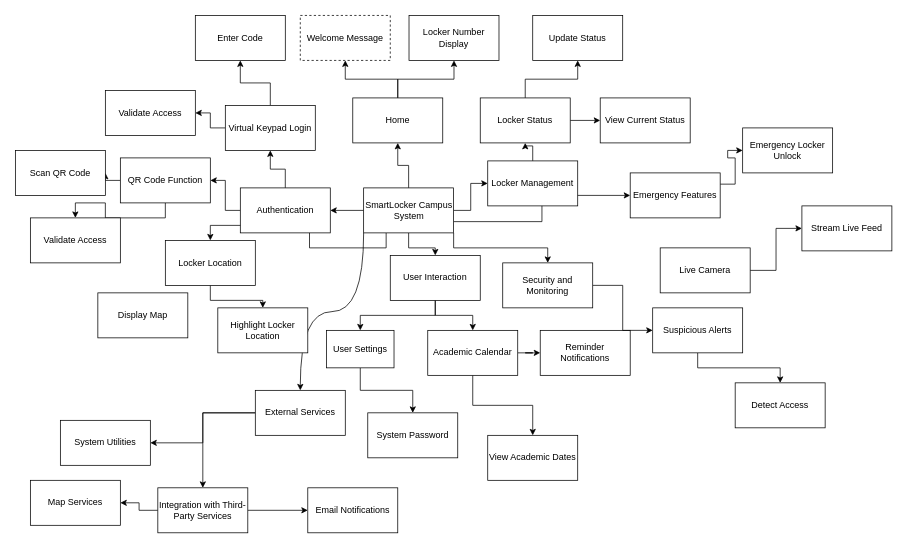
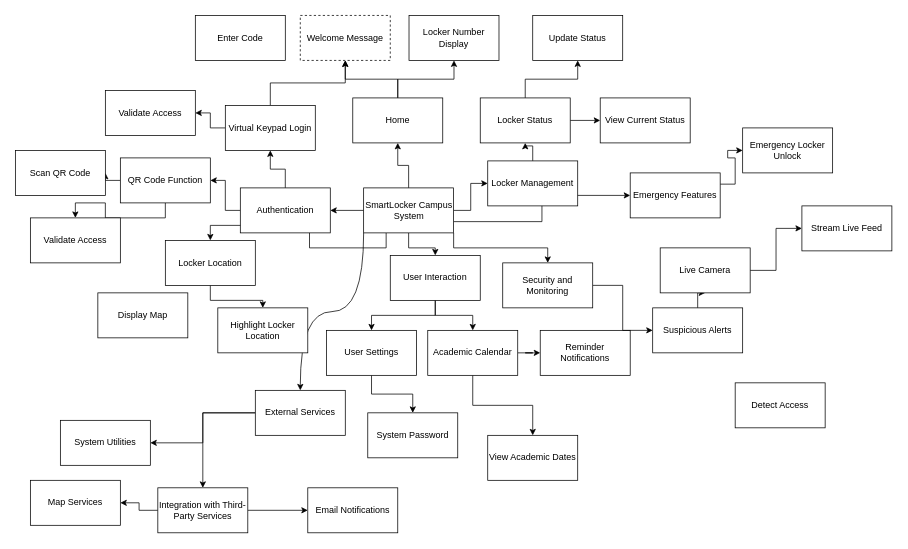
  <mxCell id="0" />
  <mxCell id="1" parent="0" />
  <mxCell id="2" value="" style="edgeStyle=orthogonalEdgeStyle;rounded=0;orthogonalLoop=1;jettySize=auto;strokeColor=default;" edge="1" parent="1" source="10" target="13"><mxGeometry relative="1" as="geometry" /></mxCell>
  <mxCell id="3" value="" style="edgeStyle=orthogonalEdgeStyle;rounded=0;orthogonalLoop=1;jettySize=auto;strokeColor=default;" edge="1" parent="1" source="10" target="18"><mxGeometry relative="1" as="geometry" /></mxCell>
  <mxCell id="4" value="" style="edgeStyle=orthogonalEdgeStyle;rounded=0;orthogonalLoop=1;jettySize=auto;strokeColor=default;" edge="1" parent="1" source="10" target="30"><mxGeometry relative="1" as="geometry" /></mxCell>
  <mxCell id="5" value="" style="edgeStyle=orthogonalEdgeStyle;rounded=0;orthogonalLoop=1;jettySize=auto;exitX=0.25;exitY=1;exitDx=0;exitDy=0;strokeColor=default;" edge="1" parent="1" source="10" target="37"><mxGeometry relative="1" as="geometry" /></mxCell>
  <mxCell id="6" value="" style="edgeStyle=orthogonalEdgeStyle;rounded=0;orthogonalLoop=1;jettySize=auto;strokeColor=default;" edge="1" parent="1" source="10" target="42"><mxGeometry relative="1" as="geometry" /></mxCell>
  <mxCell id="7" value="" style="edgeStyle=orthogonalEdgeStyle;rounded=0;orthogonalLoop=1;jettySize=auto;exitX=1;exitY=1;exitDx=0;exitDy=0;strokeColor=default;" edge="1" parent="1" source="10" target="52"><mxGeometry relative="1" as="geometry"><mxPoint x="660" y="360" as="targetPoint" /></mxGeometry></mxCell>
  <mxCell id="8" value="" style="edgeStyle=orthogonalEdgeStyle;rounded=0;orthogonalLoop=1;jettySize=auto;exitX=1;exitY=0.75;exitDx=0;exitDy=0;strokeColor=default;" edge="1" parent="1" source="10" target="60"><mxGeometry relative="1" as="geometry"><mxPoint x="850" y="290" as="targetPoint" /></mxGeometry></mxCell>
  <mxCell id="9" value="" style="edgeStyle=orthogonalEdgeStyle;orthogonalLoop=1;jettySize=auto;exitX=0;exitY=1;exitDx=0;exitDy=0;strokeColor=default;curved=1;" edge="1" parent="1" source="10" target="64"><mxGeometry relative="1" as="geometry"><mxPoint x="250" y="610" as="targetPoint" /></mxGeometry></mxCell>
  <mxCell id="10" value="SmartLocker Campus System" style="rounded=0;whiteSpace=wrap;labelBorderColor=none;strokeColor=default;" vertex="1" parent="1"><mxGeometry x="484.5" y="250" width="120" height="60" as="geometry" /></mxCell>
  <mxCell id="11" value="" style="edgeStyle=orthogonalEdgeStyle;rounded=0;orthogonalLoop=1;jettySize=auto;strokeColor=default;" edge="1" parent="1" source="13" target="14"><mxGeometry relative="1" as="geometry" /></mxCell>
  <mxCell id="12" value="" style="edgeStyle=orthogonalEdgeStyle;rounded=0;orthogonalLoop=1;jettySize=auto;strokeColor=default;" edge="1" parent="1" source="13" target="15"><mxGeometry relative="1" as="geometry" /></mxCell>
  <mxCell id="13" value="Home" style="whiteSpace=wrap;rounded=0;labelBorderColor=none;strokeColor=default;" vertex="1" parent="1"><mxGeometry x="470" y="130" width="120" height="60" as="geometry" /></mxCell>
  <mxCell id="14" value="Welcome Message" style="whiteSpace=wrap;rounded=0;labelBorderColor=none;strokeColor=default;dashed=1;" vertex="1" parent="1"><mxGeometry x="400" y="20" width="120" height="60" as="geometry" /></mxCell>
  <mxCell id="15" value="Locker Number Display" style="whiteSpace=wrap;rounded=0;labelBorderColor=none;strokeColor=default;" vertex="1" parent="1"><mxGeometry x="545" y="20" width="120" height="60" as="geometry" /></mxCell>
  <mxCell id="16" value="" style="edgeStyle=orthogonalEdgeStyle;rounded=0;orthogonalLoop=1;jettySize=auto;strokeColor=default;" edge="1" parent="1" source="18" target="21"><mxGeometry relative="1" as="geometry" /></mxCell>
  <mxCell id="17" value="" style="edgeStyle=orthogonalEdgeStyle;rounded=0;orthogonalLoop=1;jettySize=auto;strokeColor=default;" edge="1" parent="1" source="18" target="24"><mxGeometry relative="1" as="geometry" /></mxCell>
  <mxCell id="18" value="Authentication" style="rounded=0;whiteSpace=wrap;labelBorderColor=none;strokeColor=default;" vertex="1" parent="1"><mxGeometry x="320" y="250" width="120" height="60" as="geometry" /></mxCell>
- <mxCell id="19" value="" style="edgeStyle=orthogonalEdgeStyle;rounded=0;orthogonalLoop=1;jettySize=auto;strokeColor=default;" edge="1" parent="1" source="21" target="25"><mxGeometry relative="1" as="geometry" /></mxCell>
+ <mxCell id="19" value="" style="edgeStyle=orthogonalEdgeStyle;rounded=0;orthogonalLoop=1;jettySize=auto;strokeColor=default;" edge="1" parent="1" source="21" target="14"><mxGeometry relative="1" as="geometry" /></mxCell>
  <mxCell id="20" value="" style="edgeStyle=orthogonalEdgeStyle;rounded=0;orthogonalLoop=1;jettySize=auto;strokeColor=default;" edge="1" parent="1" source="21" target="26"><mxGeometry relative="1" as="geometry" /></mxCell>
  <mxCell id="21" value="Virtual Keypad Login" style="whiteSpace=wrap;rounded=0;labelBorderColor=none;strokeColor=default;" vertex="1" parent="1"><mxGeometry x="300" y="140" width="120" height="60" as="geometry" /></mxCell>
  <mxCell id="22" value="" style="edgeStyle=orthogonalEdgeStyle;rounded=0;orthogonalLoop=1;jettySize=auto;strokeColor=default;" edge="1" parent="1" source="24" target="27"><mxGeometry relative="1" as="geometry" /></mxCell>
  <mxCell id="23" value="" style="edgeStyle=orthogonalEdgeStyle;rounded=0;orthogonalLoop=1;jettySize=auto;strokeColor=default;" edge="1" parent="1" source="24" target="28"><mxGeometry relative="1" as="geometry" /></mxCell>
  <mxCell id="24" value="QR Code Function" style="whiteSpace=wrap;rounded=0;labelBorderColor=none;strokeColor=default;" vertex="1" parent="1"><mxGeometry x="160" y="210" width="120" height="60" as="geometry" /></mxCell>
  <mxCell id="25" value="Enter Code" style="whiteSpace=wrap;rounded=0;labelBorderColor=none;strokeColor=default;" vertex="1" parent="1"><mxGeometry x="260" y="20" width="120" height="60" as="geometry" /></mxCell>
  <mxCell id="26" value="Validate Access" style="whiteSpace=wrap;rounded=0;labelBorderColor=none;strokeColor=default;" vertex="1" parent="1"><mxGeometry x="140" y="120" width="120" height="60" as="geometry" /></mxCell>
  <mxCell id="27" value="Scan QR Code" style="whiteSpace=wrap;rounded=0;labelBorderColor=none;strokeColor=default;" vertex="1" parent="1"><mxGeometry y="200" width="120" height="60" as="geometry" x="20" /></mxCell>
  <mxCell id="28" value="Validate Access" style="whiteSpace=wrap;rounded=0;labelBorderColor=none;strokeColor=default;" vertex="1" parent="1"><mxGeometry x="40" y="290" width="120" height="60" as="geometry" /></mxCell>
  <mxCell id="29" value="" style="edgeStyle=orthogonalEdgeStyle;rounded=0;orthogonalLoop=1;jettySize=auto;strokeColor=default;" edge="1" parent="1" source="30" target="33"><mxGeometry relative="1" as="geometry" /></mxCell>
  <mxCell id="30" value="Locker Management" style="rounded=0;whiteSpace=wrap;labelBorderColor=none;strokeColor=default;" vertex="1" parent="1"><mxGeometry x="650" y="214" width="120" height="60" as="geometry" /></mxCell>
  <mxCell id="31" value="" style="edgeStyle=orthogonalEdgeStyle;rounded=0;orthogonalLoop=1;jettySize=auto;strokeColor=default;" edge="1" parent="1" source="33" target="34"><mxGeometry relative="1" as="geometry" /></mxCell>
  <mxCell id="32" value="" style="edgeStyle=orthogonalEdgeStyle;rounded=0;orthogonalLoop=1;jettySize=auto;strokeColor=default;" edge="1" parent="1" source="33" target="35"><mxGeometry relative="1" as="geometry" /></mxCell>
  <mxCell id="33" value="Locker Status" style="whiteSpace=wrap;rounded=0;labelBorderColor=none;strokeColor=default;" vertex="1" parent="1"><mxGeometry x="640" y="130" width="120" height="60" as="geometry" /></mxCell>
  <mxCell id="34" value="View Current Status" style="whiteSpace=wrap;rounded=0;labelBorderColor=none;strokeColor=default;" vertex="1" parent="1"><mxGeometry x="800" y="130" width="120" height="60" as="geometry" /></mxCell>
  <mxCell id="35" value="Update Status" style="whiteSpace=wrap;rounded=0;labelBorderColor=none;strokeColor=default;" vertex="1" parent="1"><mxGeometry x="710" y="20" width="120" height="60" as="geometry" /></mxCell>
  <mxCell id="36" value="" style="edgeStyle=orthogonalEdgeStyle;rounded=0;orthogonalLoop=1;jettySize=auto;strokeColor=default;" edge="1" parent="1" source="37" target="39"><mxGeometry relative="1" as="geometry" /></mxCell>
  <mxCell id="37" value="Locker Location" style="rounded=0;whiteSpace=wrap;labelBorderColor=none;strokeColor=default;" vertex="1" parent="1"><mxGeometry x="220" y="320" width="120" height="60" as="geometry" /></mxCell>
  <mxCell id="38" value="Display Map" style="whiteSpace=wrap;rounded=0;labelBorderColor=none;strokeColor=default;" vertex="1" parent="1"><mxGeometry x="130" y="390" width="120" height="60" as="geometry" /></mxCell>
  <mxCell id="39" value="Highlight Locker Location" style="rounded=0;whiteSpace=wrap;labelBorderColor=none;strokeColor=default;" vertex="1" parent="1"><mxGeometry x="290" y="410" width="120" height="60" as="geometry" /></mxCell>
  <mxCell id="40" value="" style="edgeStyle=orthogonalEdgeStyle;rounded=0;orthogonalLoop=1;jettySize=auto;strokeColor=default;" edge="1" parent="1" source="42" target="44"><mxGeometry relative="1" as="geometry" /></mxCell>
  <mxCell id="41" value="" style="edgeStyle=orthogonalEdgeStyle;rounded=0;orthogonalLoop=1;jettySize=auto;strokeColor=default;" edge="1" parent="1" source="42" target="48"><mxGeometry relative="1" as="geometry" /></mxCell>
  <mxCell id="42" value="User Interaction" style="whiteSpace=wrap;rounded=0;labelBorderColor=none;strokeColor=default;" vertex="1" parent="1"><mxGeometry x="520" y="340" width="120" height="60" as="geometry" /></mxCell>
  <mxCell id="43" value="" style="edgeStyle=orthogonalEdgeStyle;rounded=0;orthogonalLoop=1;jettySize=auto;strokeColor=default;" edge="1" parent="1" source="44" target="45"><mxGeometry relative="1" as="geometry" /></mxCell>
- <mxCell id="44" value="User Settings" style="whiteSpace=wrap;rounded=0;labelBorderColor=none;strokeColor=default;" vertex="1" parent="1"><mxGeometry x="435" y="440" width="90" height="50" as="geometry" /></mxCell>
+ <mxCell id="44" value="User Settings" style="whiteSpace=wrap;rounded=0;labelBorderColor=none;strokeColor=default;" vertex="1" parent="1"><mxGeometry x="435" y="440" width="120" height="60" as="geometry" /></mxCell>
  <mxCell id="45" value="System Password" style="whiteSpace=wrap;rounded=0;labelBorderColor=none;strokeColor=default;" vertex="1" parent="1"><mxGeometry x="490" y="550" width="120" height="60" as="geometry" /></mxCell>
  <mxCell id="46" value="" style="edgeStyle=orthogonalEdgeStyle;rounded=0;orthogonalLoop=1;jettySize=auto;strokeColor=default;" edge="1" parent="1" source="48" target="49"><mxGeometry relative="1" as="geometry" /></mxCell>
  <mxCell id="47" value="" style="edgeStyle=orthogonalEdgeStyle;rounded=0;orthogonalLoop=1;jettySize=auto;strokeColor=default;" edge="1" parent="1" source="48" target="50"><mxGeometry relative="1" as="geometry" /></mxCell>
  <mxCell id="48" value="Academic Calendar" style="whiteSpace=wrap;rounded=0;labelBorderColor=none;strokeColor=default;" vertex="1" parent="1"><mxGeometry x="570" y="440" width="120" height="60" as="geometry" /></mxCell>
  <mxCell id="49" value="View Academic Dates" style="whiteSpace=wrap;rounded=0;labelBorderColor=none;strokeColor=default;" vertex="1" parent="1"><mxGeometry x="650" y="580" width="120" height="60" as="geometry" /></mxCell>
  <mxCell id="50" value="Reminder Notifications" style="whiteSpace=wrap;rounded=0;labelBorderColor=none;strokeColor=default;" vertex="1" parent="1"><mxGeometry x="720" y="440" width="120" height="60" as="geometry" /></mxCell>
  <mxCell id="51" value="" style="edgeStyle=orthogonalEdgeStyle;rounded=0;orthogonalLoop=1;jettySize=auto;strokeColor=default;" edge="1" parent="1" source="52" target="54"><mxGeometry relative="1" as="geometry" /></mxCell>
  <mxCell id="52" value="Security and Monitoring" style="rounded=0;whiteSpace=wrap;strokeColor=default;" vertex="1" parent="1"><mxGeometry x="670" y="350" width="120" height="60" as="geometry" /></mxCell>
- <mxCell id="53" value="" style="edgeStyle=orthogonalEdgeStyle;rounded=0;orthogonalLoop=1;jettySize=auto;strokeColor=default;" edge="1" parent="1" source="54" target="58"><mxGeometry relative="1" as="geometry" /></mxCell>
+ <mxCell id="53" value="" style="edgeStyle=orthogonalEdgeStyle;rounded=0;orthogonalLoop=1;jettySize=auto;strokeColor=default;" edge="1" parent="1" source="54" target="56"><mxGeometry relative="1" as="geometry" /></mxCell>
  <mxCell id="54" value="Suspicious Alerts" style="whiteSpace=wrap;rounded=0;strokeColor=default;" vertex="1" parent="1"><mxGeometry x="870" y="410" width="120" height="60" as="geometry" /></mxCell>
  <mxCell id="55" value="" style="edgeStyle=orthogonalEdgeStyle;rounded=0;orthogonalLoop=1;jettySize=auto;strokeColor=default;" edge="1" parent="1" source="56" target="57"><mxGeometry relative="1" as="geometry" /></mxCell>
  <mxCell id="56" value="Live Camera" style="rounded=0;whiteSpace=wrap;strokeColor=default;" vertex="1" parent="1"><mxGeometry x="880" y="330" width="120" height="60" as="geometry" /></mxCell>
  <mxCell id="57" value="Stream Live Feed" style="whiteSpace=wrap;rounded=0;strokeColor=default;" vertex="1" parent="1"><mxGeometry x="1069" y="274" width="120" height="60" as="geometry" /></mxCell>
  <mxCell id="58" value="Detect Access" style="whiteSpace=wrap;rounded=0;strokeColor=default;" vertex="1" parent="1"><mxGeometry x="980" y="510" width="120" height="60" as="geometry" /></mxCell>
  <mxCell id="59" value="" style="edgeStyle=orthogonalEdgeStyle;rounded=0;orthogonalLoop=1;jettySize=auto;exitX=1;exitY=0.25;exitDx=0;exitDy=0;strokeColor=default;" edge="1" parent="1" source="60" target="61"><mxGeometry relative="1" as="geometry"><mxPoint x="1010" y="210" as="targetPoint" /></mxGeometry></mxCell>
  <mxCell id="60" value="Emergency Features" style="rounded=0;whiteSpace=wrap;strokeColor=default;" vertex="1" parent="1"><mxGeometry x="840" y="230" width="120" height="60" as="geometry" /></mxCell>
  <mxCell id="61" value="Emergency Locker Unlock" style="rounded=0;whiteSpace=wrap;strokeColor=default;" vertex="1" parent="1"><mxGeometry x="990" y="170" width="120" height="60" as="geometry" /></mxCell>
  <mxCell id="62" value="" style="edgeStyle=orthogonalEdgeStyle;rounded=0;orthogonalLoop=1;jettySize=auto;strokeColor=default;" edge="1" parent="1" source="64" target="67"><mxGeometry relative="1" as="geometry" /></mxCell>
  <mxCell id="63" value="" style="edgeStyle=orthogonalEdgeStyle;rounded=0;orthogonalLoop=1;jettySize=auto;strokeColor=default;" edge="1" parent="1" source="64" target="70"><mxGeometry relative="1" as="geometry" /></mxCell>
  <mxCell id="64" value="External Services" style="rounded=0;whiteSpace=wrap;strokeColor=default;" vertex="1" parent="1"><mxGeometry x="340" y="520" width="120" height="60" as="geometry" /></mxCell>
  <mxCell id="65" value="" style="edgeStyle=orthogonalEdgeStyle;rounded=0;orthogonalLoop=1;jettySize=auto;strokeColor=default;" edge="1" parent="1" source="67" target="68"><mxGeometry relative="1" as="geometry" /></mxCell>
  <mxCell id="66" value="" style="edgeStyle=orthogonalEdgeStyle;rounded=0;orthogonalLoop=1;jettySize=auto;strokeColor=default;" edge="1" parent="1" source="67" target="69"><mxGeometry relative="1" as="geometry" /></mxCell>
  <mxCell id="67" value="Integration with Third-Party Services" style="whiteSpace=wrap;rounded=0;strokeColor=default;" vertex="1" parent="1"><mxGeometry x="210" y="650" width="120" height="60" as="geometry" /></mxCell>
  <mxCell id="68" value="Map Services" style="whiteSpace=wrap;rounded=0;strokeColor=default;" vertex="1" parent="1"><mxGeometry x="40" y="640" width="120" height="60" as="geometry" /></mxCell>
  <mxCell id="69" value="Email Notifications" style="whiteSpace=wrap;rounded=0;strokeColor=default;" vertex="1" parent="1"><mxGeometry x="410" y="650" width="120" height="60" as="geometry" /></mxCell>
  <mxCell id="70" value="System Utilities" style="whiteSpace=wrap;rounded=0;strokeColor=default;" vertex="1" parent="1"><mxGeometry x="80" y="560" width="120" height="60" as="geometry" /></mxCell>
